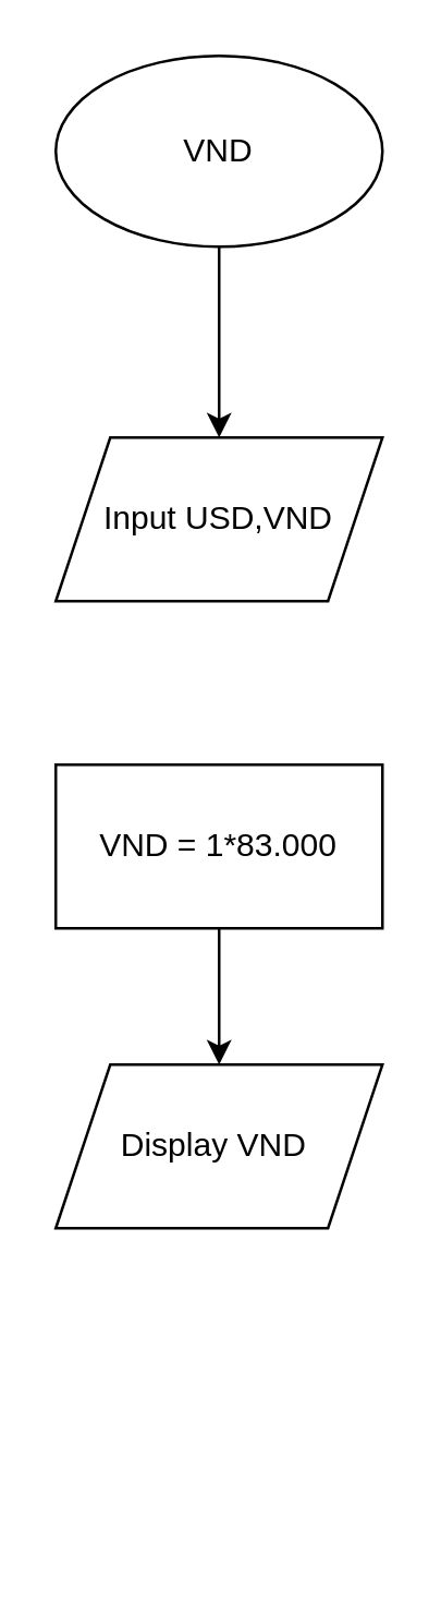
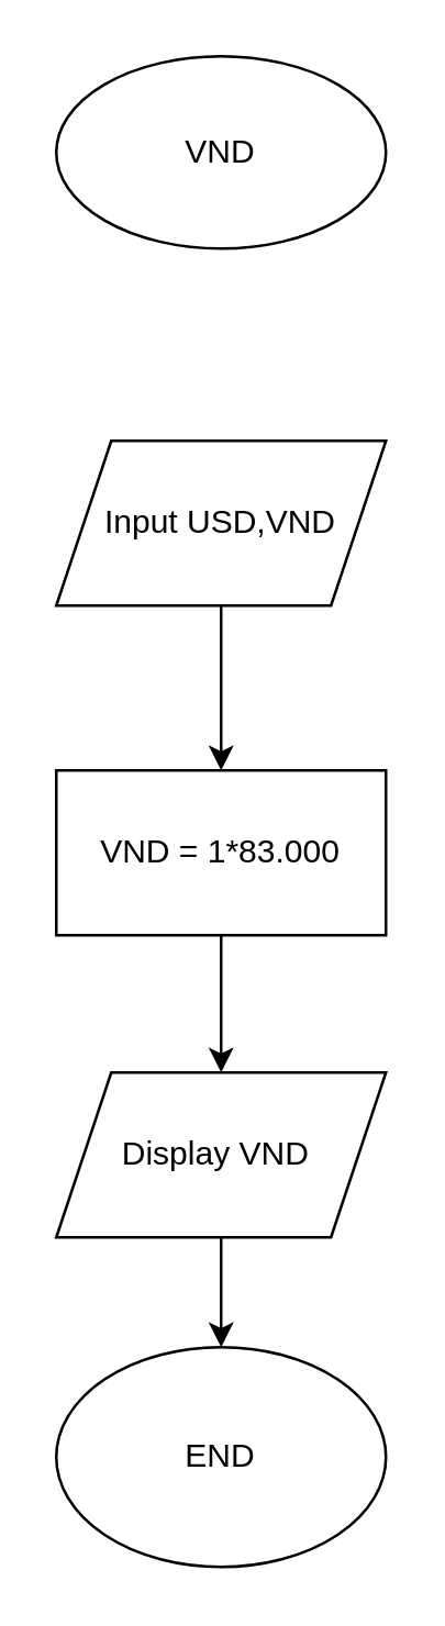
  <mxCell id="0" />
  <mxCell id="1" parent="0" />
- <mxCell id="2" style="edgeStyle=orthogonalEdgeStyle;rounded=0;orthogonalLoop=1;jettySize=auto;html=1;exitX=0.5;exitY=1;exitDx=0;exitDy=0;" edge="1" parent="1" source="3" target="5"><mxGeometry relative="1" as="geometry" /></mxCell>
  <mxCell id="3" value="VND" style="ellipse;whiteSpace=wrap;html=1;" vertex="1" parent="1"><mxGeometry x="20" y="20" width="120" height="70" as="geometry" /></mxCell>
+ <mxCell id="4" style="edgeStyle=orthogonalEdgeStyle;rounded=0;orthogonalLoop=1;jettySize=auto;html=1;exitX=0.5;exitY=1;exitDx=0;exitDy=0;entryX=0.5;entryY=0;entryDx=0;entryDy=0;" edge="1" parent="1" source="5" target="7"><mxGeometry relative="1" as="geometry" /></mxCell>
  <mxCell id="5" value="Input USD,VND" style="shape=parallelogram;perimeter=parallelogramPerimeter;whiteSpace=wrap;html=1;fixedSize=1;" vertex="1" parent="1"><mxGeometry x="20" y="160" width="120" height="60" as="geometry" /></mxCell>
  <mxCell id="6" style="edgeStyle=orthogonalEdgeStyle;rounded=0;orthogonalLoop=1;jettySize=auto;html=1;exitX=0.5;exitY=1;exitDx=0;exitDy=0;entryX=0.5;entryY=0;entryDx=0;entryDy=0;" edge="1" parent="1" source="7" target="9"><mxGeometry relative="1" as="geometry" /></mxCell>
  <mxCell id="7" value="VND = 1*83.000" style="rounded=0;whiteSpace=wrap;html=1;" vertex="1" parent="1"><mxGeometry x="20" y="280" width="120" height="60" as="geometry" /></mxCell>
+ <mxCell id="8" style="edgeStyle=orthogonalEdgeStyle;rounded=0;orthogonalLoop=1;jettySize=auto;html=1;entryX=0.5;entryY=0;entryDx=0;entryDy=0;" edge="1" parent="1" source="9" target="10"><mxGeometry relative="1" as="geometry" /></mxCell>
  <mxCell id="9" value="Display VND&amp;nbsp;" style="shape=parallelogram;perimeter=parallelogramPerimeter;whiteSpace=wrap;html=1;fixedSize=1;" vertex="1" parent="1"><mxGeometry x="20" y="390" width="120" height="60" as="geometry" /></mxCell>
+ <mxCell id="10" value="END" style="ellipse;whiteSpace=wrap;html=1;" vertex="1" parent="1"><mxGeometry x="20" y="490" width="120" height="80" as="geometry" /></mxCell>
